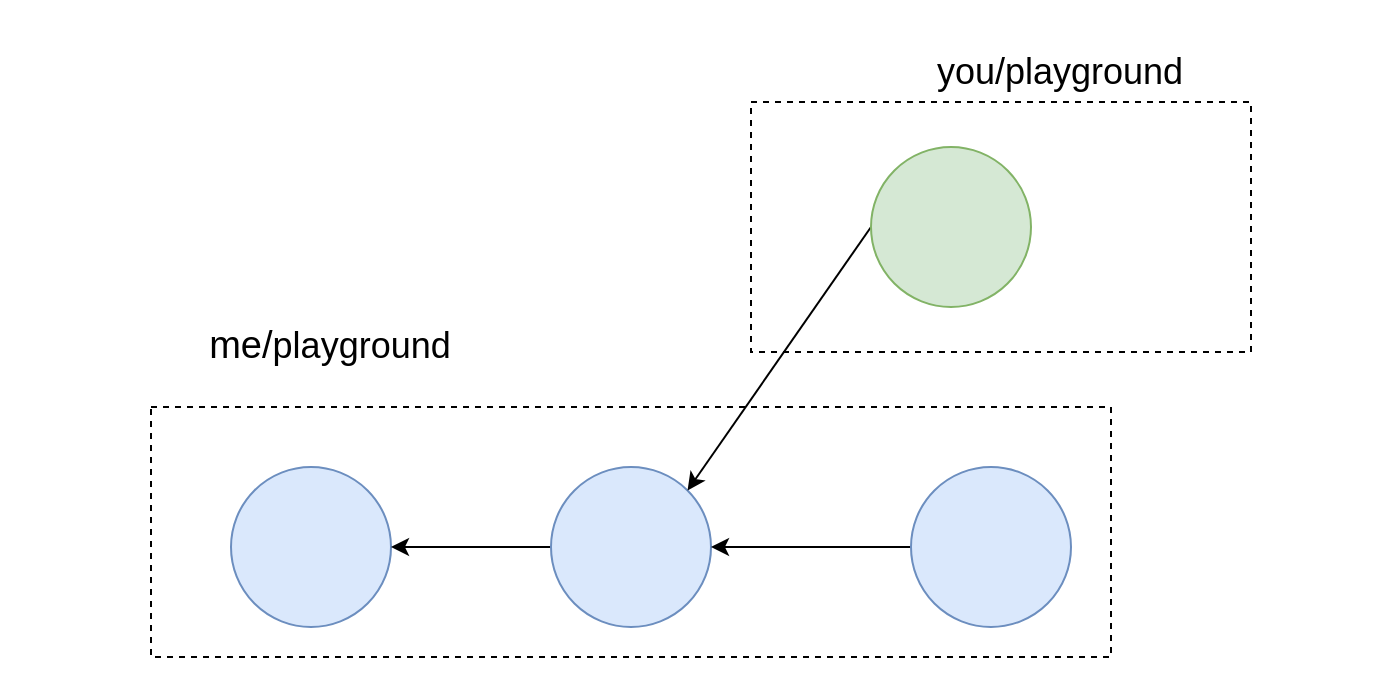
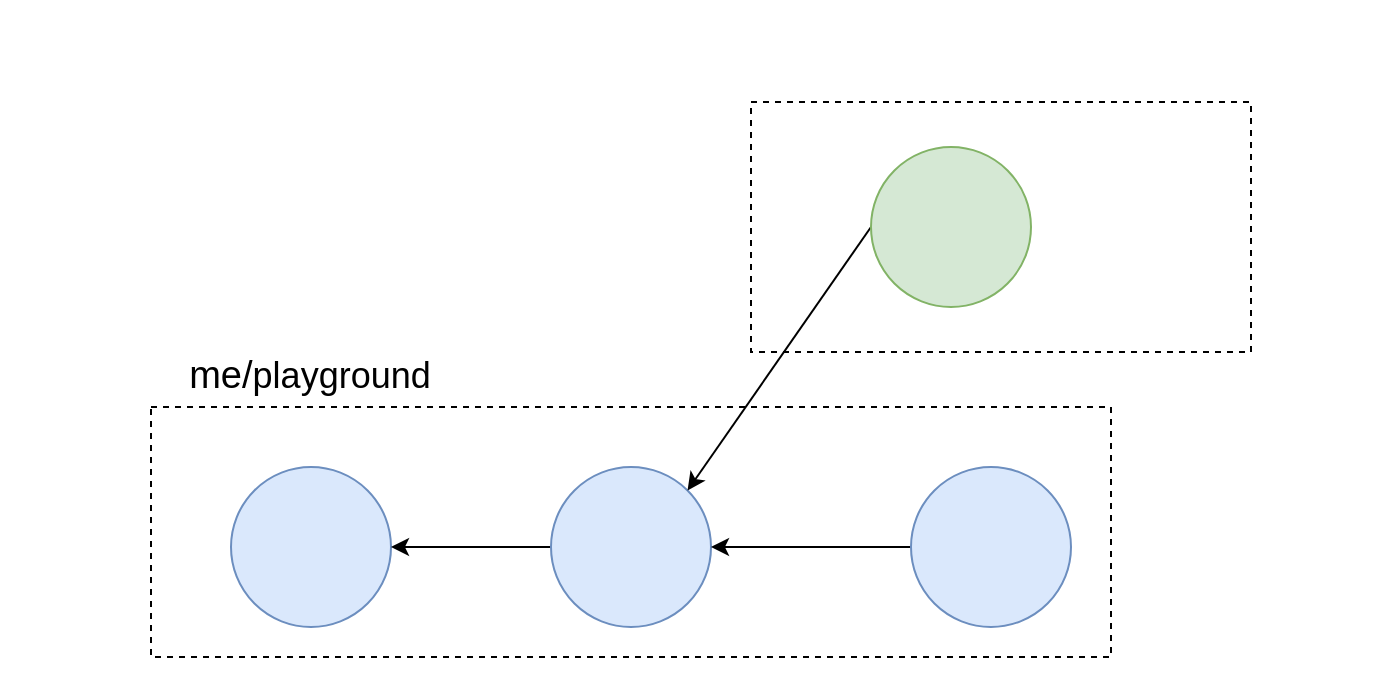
  <mxCell id="0" />
  <mxCell id="1" parent="0" />
  <mxCell id="2" value="" style="rounded=0;whiteSpace=wrap;html=1;dashed=1;fillColor=none;" vertex="1" parent="1"><mxGeometry x="375" y="50.5" width="250" height="125" as="geometry" /></mxCell>
  <mxCell id="3" value="" style="rounded=0;whiteSpace=wrap;html=1;dashed=1;fillColor=none;" vertex="1" parent="1"><mxGeometry x="75" y="203" width="480" height="125" as="geometry" /></mxCell>
  <mxCell id="4" value="" style="ellipse;whiteSpace=wrap;html=1;aspect=fixed;fillColor=#dae8fc;strokeColor=#6c8ebf;" vertex="1" parent="1"><mxGeometry x="115" y="233" width="80" height="80" as="geometry" /></mxCell>
  <mxCell id="5" style="edgeStyle=orthogonalEdgeStyle;rounded=0;orthogonalLoop=1;jettySize=auto;html=1;exitX=0;exitY=0.5;exitDx=0;exitDy=0;entryX=1;entryY=0.5;entryDx=0;entryDy=0;" edge="1" parent="1" source="6" target="4"><mxGeometry relative="1" as="geometry" /></mxCell>
  <mxCell id="6" value="" style="ellipse;whiteSpace=wrap;html=1;aspect=fixed;fillColor=#dae8fc;strokeColor=#6c8ebf;" vertex="1" parent="1"><mxGeometry x="275" y="233" width="80" height="80" as="geometry" /></mxCell>
  <mxCell id="7" style="edgeStyle=orthogonalEdgeStyle;rounded=0;orthogonalLoop=1;jettySize=auto;html=1;exitX=0;exitY=0.5;exitDx=0;exitDy=0;" edge="1" parent="1" source="8" target="6"><mxGeometry relative="1" as="geometry" /></mxCell>
  <mxCell id="8" value="" style="ellipse;whiteSpace=wrap;html=1;aspect=fixed;fillColor=#dae8fc;strokeColor=#6c8ebf;" vertex="1" parent="1"><mxGeometry x="455" y="233" width="80" height="80" as="geometry" /></mxCell>
  <mxCell id="9" style="rounded=0;orthogonalLoop=1;jettySize=auto;html=1;exitX=0;exitY=0.5;exitDx=0;exitDy=0;entryX=1;entryY=0;entryDx=0;entryDy=0;" edge="1" parent="1" source="10" target="6"><mxGeometry relative="1" as="geometry" /></mxCell>
  <mxCell id="10" value="" style="ellipse;whiteSpace=wrap;html=1;aspect=fixed;fillColor=#d5e8d4;strokeColor=#82b366;" vertex="1" parent="1"><mxGeometry x="435" y="73" width="80" height="80" as="geometry" /></mxCell>
- <mxCell id="11" value="&lt;font style=&quot;font-size: 18px;&quot;&gt;you/playground&lt;/font&gt;" style="text;html=1;strokeColor=none;fillColor=none;align=center;verticalAlign=middle;whiteSpace=wrap;rounded=0;" vertex="1" parent="1"><mxGeometry x="395" y="20.5" width="270" height="30" as="geometry" /></mxCell>
- <mxCell id="12" value="&lt;font style=&quot;font-size: 19px;&quot;&gt;me/&lt;/font&gt;&lt;font style=&quot;font-size: 18px;&quot;&gt;playground&lt;/font&gt;" style="text;html=1;strokeColor=none;fillColor=none;align=center;verticalAlign=middle;whiteSpace=wrap;rounded=0;" vertex="1" parent="1"><mxGeometry x="30" y="158" width="270" height="30" as="geometry" /></mxCell>
+ <mxCell id="12" value="&lt;font style=&quot;font-size: 19px;&quot;&gt;me/&lt;/font&gt;&lt;font style=&quot;font-size: 18px;&quot;&gt;playground&lt;/font&gt;" style="text;html=1;strokeColor=none;fillColor=none;align=center;verticalAlign=middle;whiteSpace=wrap;rounded=0;" vertex="1" parent="1"><mxGeometry x="20" y="173" width="270" height="30" as="geometry" /></mxCell>
